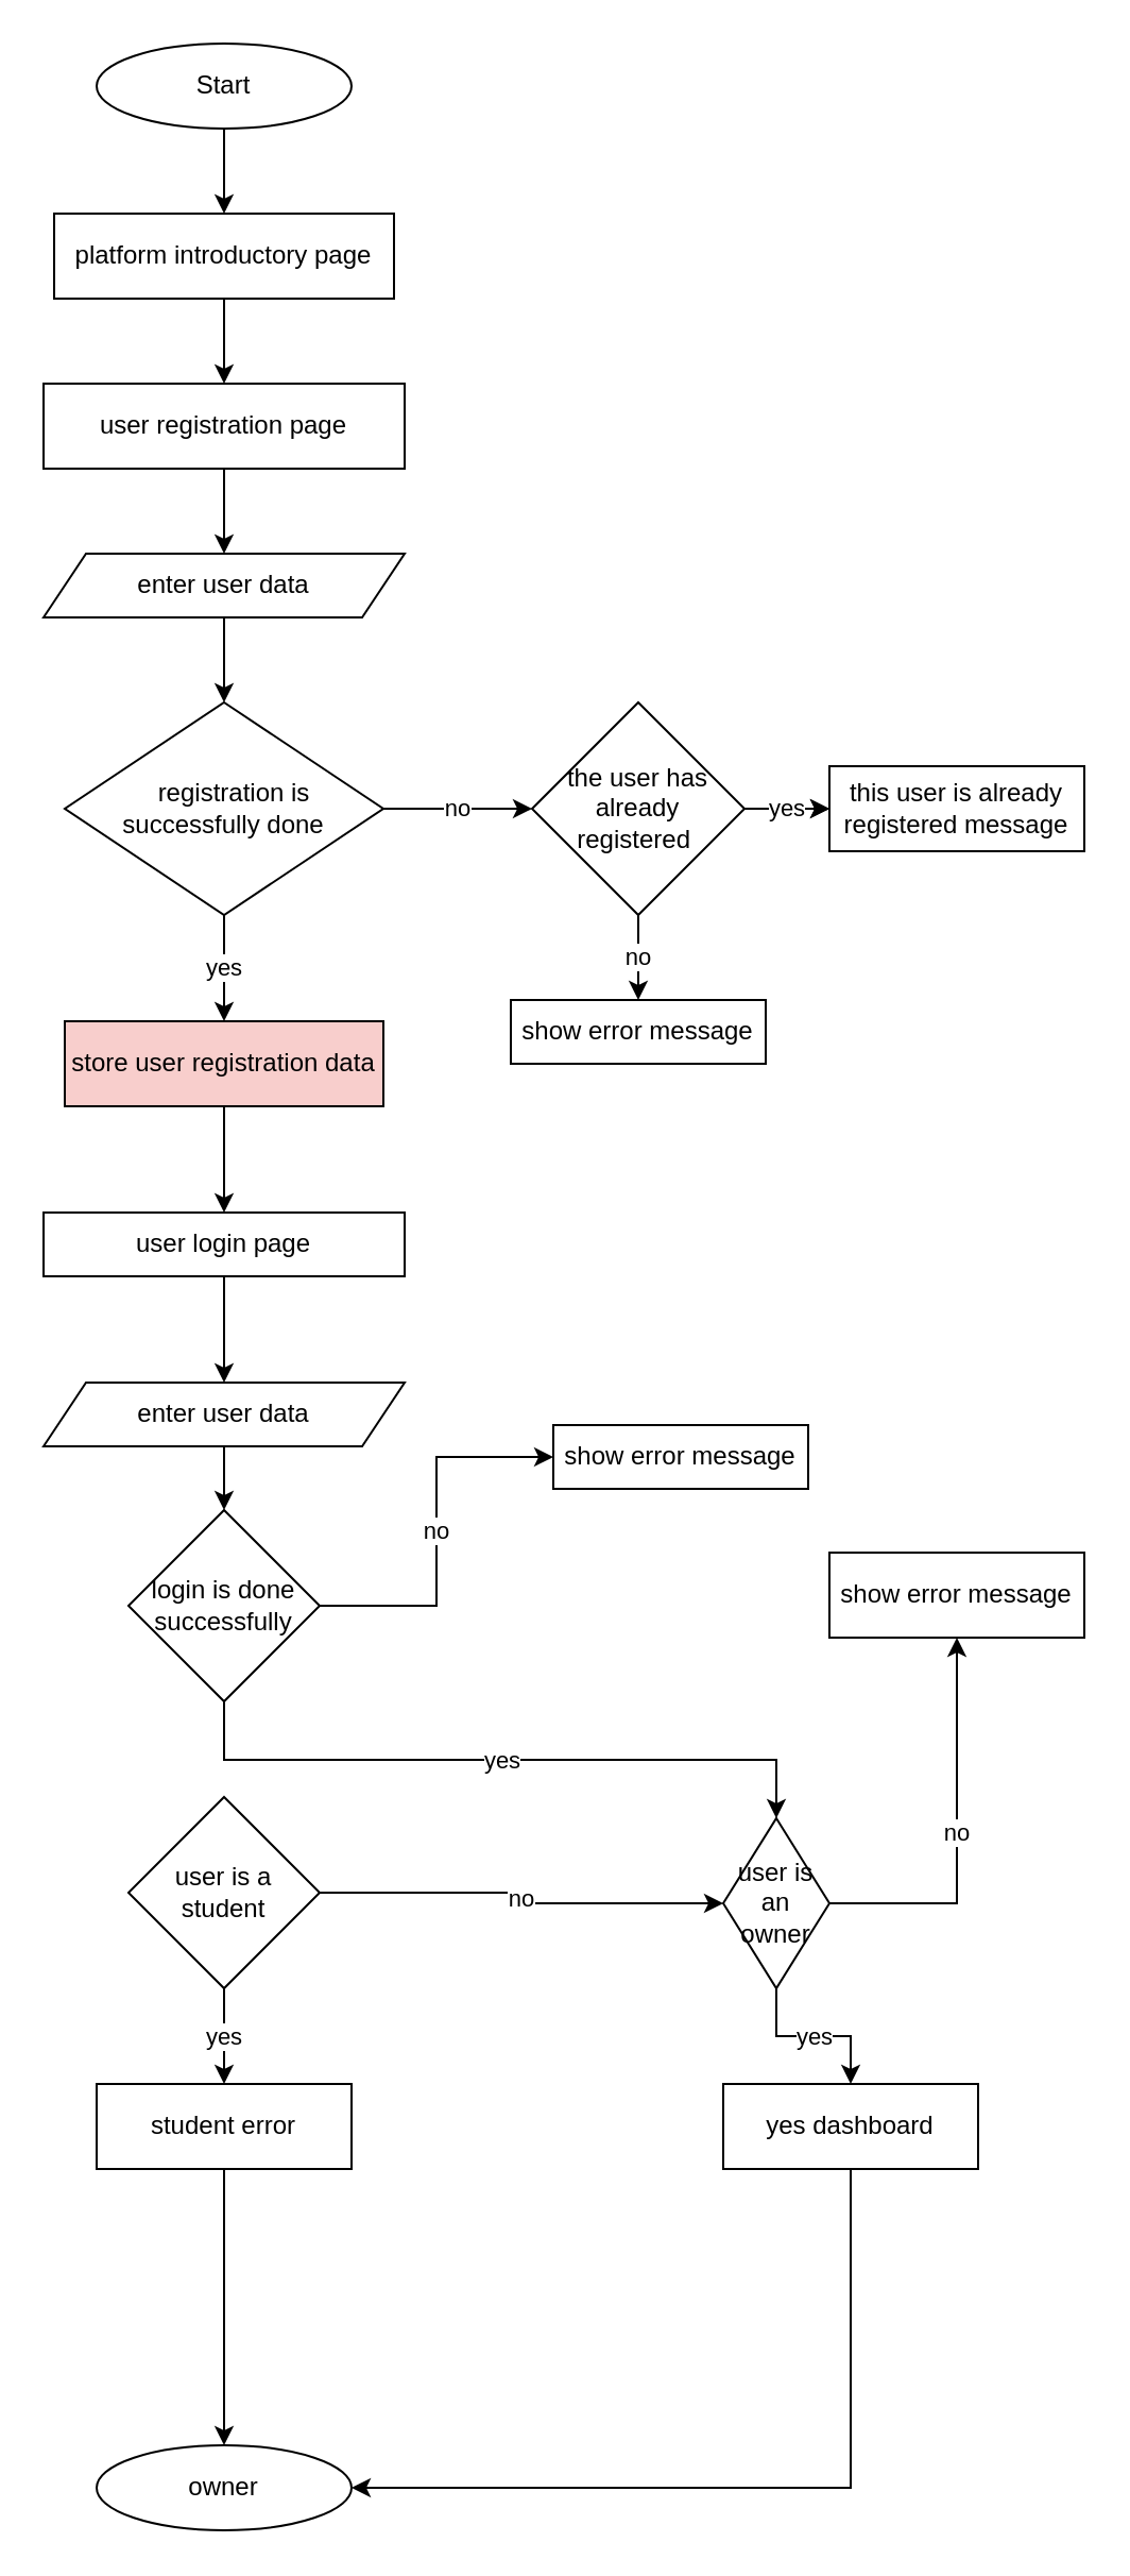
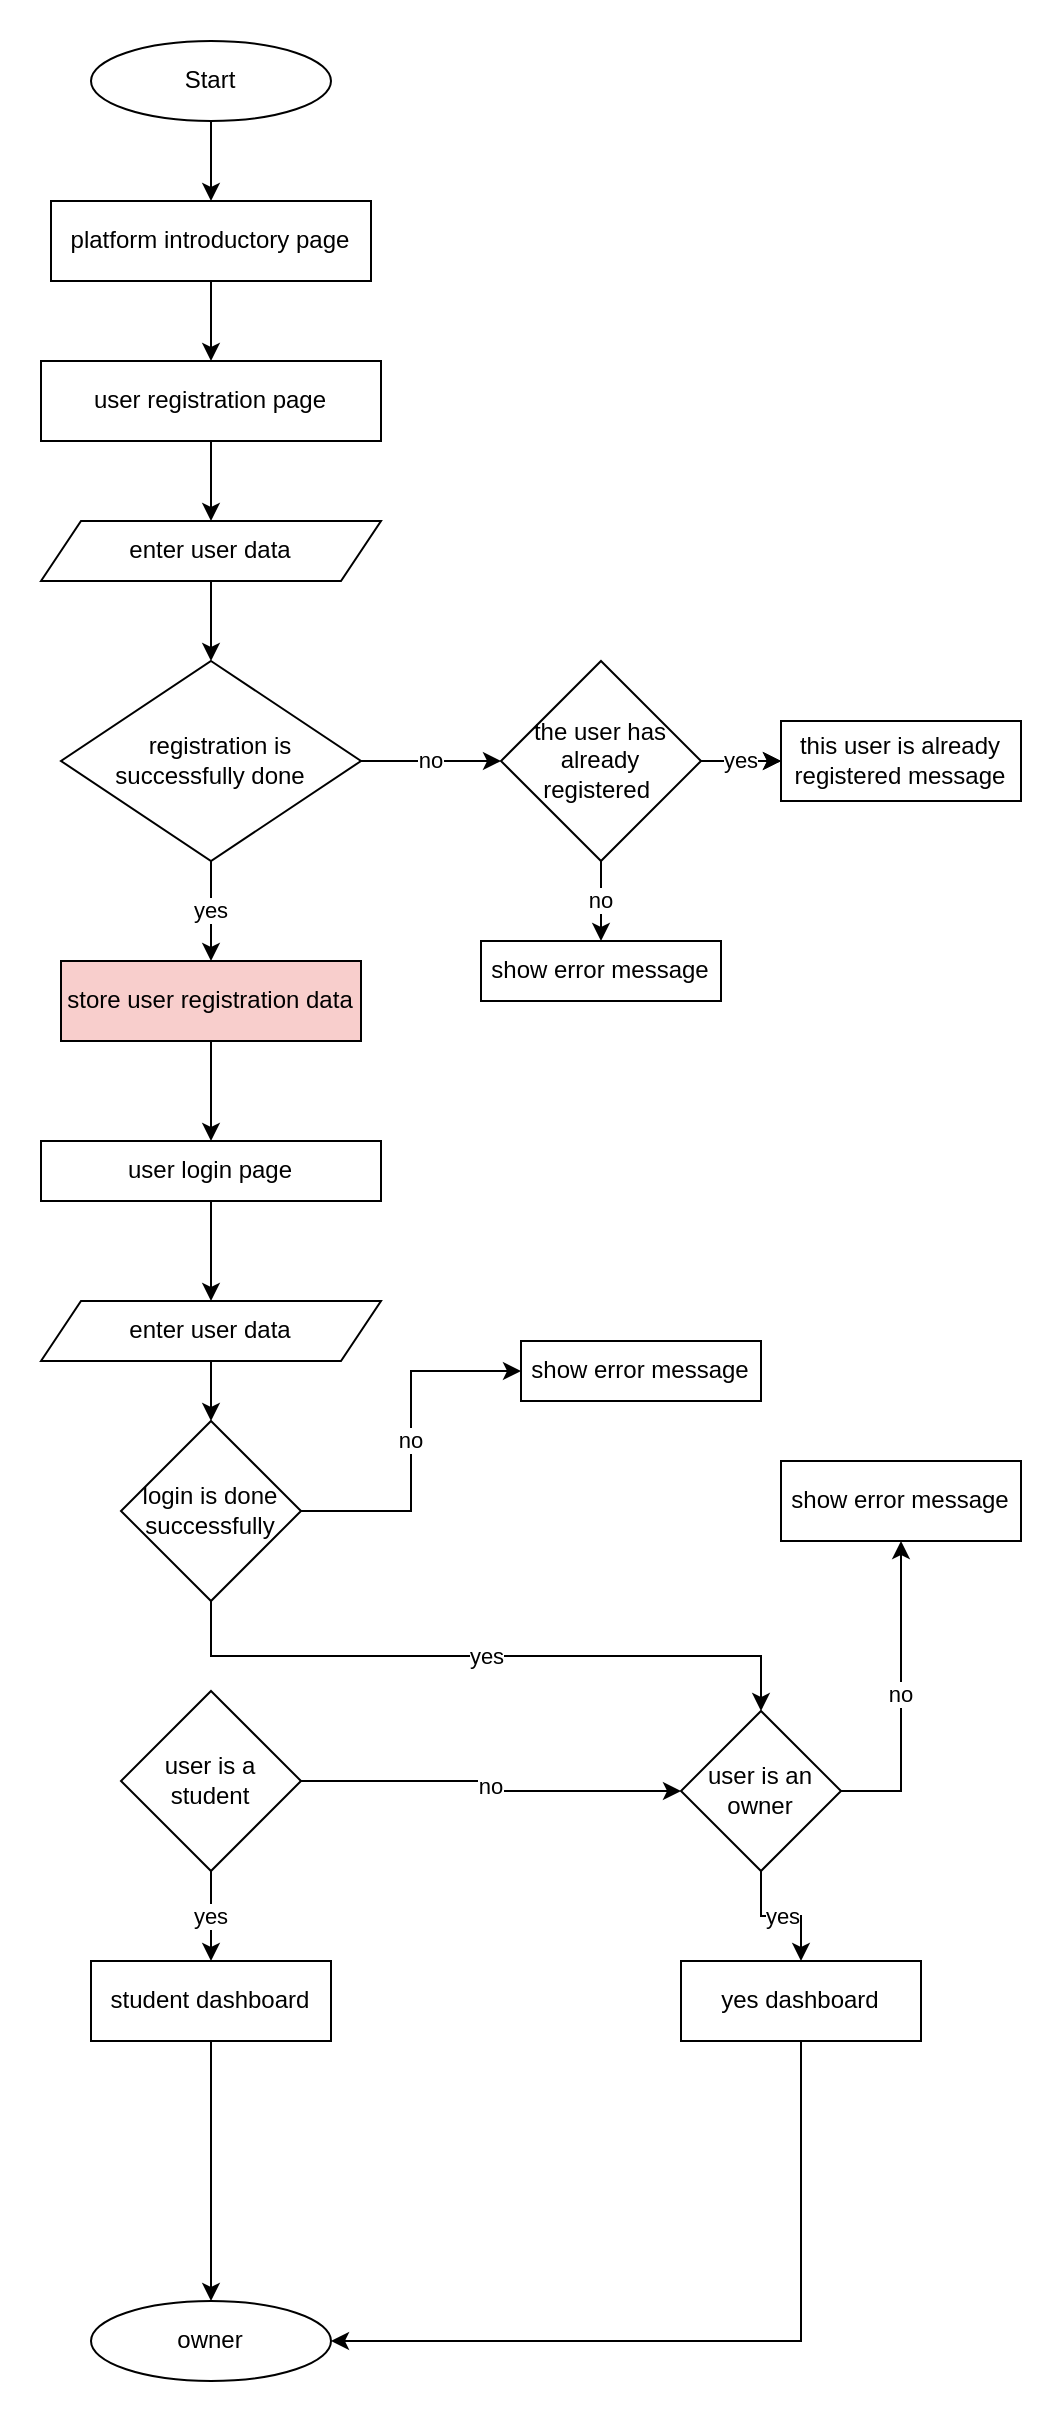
  <mxCell id="0" />
  <mxCell id="1" parent="0" />
  <mxCell id="2" style="edgeStyle=orthogonalEdgeStyle;rounded=0;orthogonalLoop=1;jettySize=auto;html=1;exitX=0.5;exitY=1;exitDx=0;exitDy=0;" parent="1" source="3" edge="1"><mxGeometry relative="1" as="geometry"><mxPoint x="105" y="100" as="targetPoint" /></mxGeometry></mxCell>
  <mxCell id="3" value="Start" style="ellipse;whiteSpace=wrap;html=1;" parent="1" vertex="1"><mxGeometry x="45" y="20" width="120" height="40" as="geometry" /></mxCell>
  <mxCell id="4" style="edgeStyle=orthogonalEdgeStyle;rounded=0;orthogonalLoop=1;jettySize=auto;html=1;exitX=0.5;exitY=1;exitDx=0;exitDy=0;" parent="1" source="5" edge="1"><mxGeometry relative="1" as="geometry"><mxPoint x="105" y="180" as="targetPoint" /></mxGeometry></mxCell>
  <mxCell id="5" value="platform introductory page" style="rounded=0;whiteSpace=wrap;html=1;" parent="1" vertex="1"><mxGeometry x="25" y="100" width="160" height="40" as="geometry" /></mxCell>
  <mxCell id="6" style="edgeStyle=orthogonalEdgeStyle;rounded=0;orthogonalLoop=1;jettySize=auto;html=1;exitX=0.5;exitY=1;exitDx=0;exitDy=0;" parent="1" source="7" target="9" edge="1"><mxGeometry relative="1" as="geometry"><mxPoint x="105" y="260" as="targetPoint" /></mxGeometry></mxCell>
  <mxCell id="7" value="user registration page" style="rounded=0;whiteSpace=wrap;html=1;" parent="1" vertex="1"><mxGeometry x="20" y="180" width="170" height="40" as="geometry" /></mxCell>
  <mxCell id="8" style="edgeStyle=orthogonalEdgeStyle;rounded=0;orthogonalLoop=1;jettySize=auto;html=1;exitX=0.5;exitY=1;exitDx=0;exitDy=0;" parent="1" source="9" target="12" edge="1"><mxGeometry relative="1" as="geometry"><mxPoint x="105" y="330" as="targetPoint" /></mxGeometry></mxCell>
  <mxCell id="9" value="enter user data" style="shape=parallelogram;perimeter=parallelogramPerimeter;whiteSpace=wrap;html=1;fixedSize=1;" parent="1" vertex="1"><mxGeometry x="20" y="260" width="170" height="30" as="geometry" /></mxCell>
  <mxCell id="10" value="no" style="edgeStyle=orthogonalEdgeStyle;rounded=0;orthogonalLoop=1;jettySize=auto;html=1;exitX=1;exitY=0.5;exitDx=0;exitDy=0;" parent="1" source="12" edge="1"><mxGeometry relative="1" as="geometry"><mxPoint x="250" y="380" as="targetPoint" /></mxGeometry></mxCell>
  <mxCell id="11" value="yes" style="edgeStyle=orthogonalEdgeStyle;rounded=0;orthogonalLoop=1;jettySize=auto;html=1;exitX=0.5;exitY=1;exitDx=0;exitDy=0;" parent="1" source="12" edge="1"><mxGeometry relative="1" as="geometry"><mxPoint x="105" y="480" as="targetPoint" /></mxGeometry></mxCell>
  <mxCell id="12" value="&amp;nbsp; &amp;nbsp;registration is successfully done" style="rhombus;whiteSpace=wrap;html=1;" parent="1" vertex="1"><mxGeometry x="30" y="330" width="150" height="100" as="geometry" /></mxCell>
  <mxCell id="13" style="edgeStyle=orthogonalEdgeStyle;rounded=0;orthogonalLoop=1;jettySize=auto;html=1;exitX=1;exitY=0.5;exitDx=0;exitDy=0;" parent="1" source="16" target="17" edge="1"><mxGeometry relative="1" as="geometry"><mxPoint x="400" y="380" as="targetPoint" /></mxGeometry></mxCell>
  <mxCell id="14" value="yes" style="edgeStyle=orthogonalEdgeStyle;rounded=0;orthogonalLoop=1;jettySize=auto;html=1;" parent="1" source="16" target="17" edge="1"><mxGeometry relative="1" as="geometry" /></mxCell>
  <mxCell id="15" value="no" style="edgeStyle=orthogonalEdgeStyle;rounded=0;orthogonalLoop=1;jettySize=auto;html=1;exitX=0.5;exitY=1;exitDx=0;exitDy=0;" parent="1" source="16" target="18" edge="1"><mxGeometry relative="1" as="geometry"><mxPoint x="300" y="460" as="targetPoint" /></mxGeometry></mxCell>
  <mxCell id="16" value="the user has already registered&amp;nbsp;" style="rhombus;whiteSpace=wrap;html=1;" parent="1" vertex="1"><mxGeometry x="250" y="330" width="100" height="100" as="geometry" /></mxCell>
  <mxCell id="17" value="this user is already registered message" style="rounded=0;whiteSpace=wrap;html=1;" parent="1" vertex="1"><mxGeometry x="390" y="360" width="120" height="40" as="geometry" /></mxCell>
  <mxCell id="18" value="show error message" style="rounded=0;whiteSpace=wrap;html=1;" parent="1" vertex="1"><mxGeometry x="240" y="470" width="120" height="30" as="geometry" /></mxCell>
  <mxCell id="19" style="edgeStyle=orthogonalEdgeStyle;rounded=0;orthogonalLoop=1;jettySize=auto;html=1;exitX=0.5;exitY=1;exitDx=0;exitDy=0;entryX=0.5;entryY=0;entryDx=0;entryDy=0;" parent="1" source="20" target="22" edge="1"><mxGeometry relative="1" as="geometry" /></mxCell>
  <mxCell id="20" value="store user registration data" style="rounded=0;whiteSpace=wrap;html=1;fillColor=#f8cecc;" parent="1" vertex="1"><mxGeometry x="30" y="480" width="150" height="40" as="geometry" /></mxCell>
  <mxCell id="21" style="edgeStyle=orthogonalEdgeStyle;rounded=0;orthogonalLoop=1;jettySize=auto;html=1;exitX=0.5;exitY=1;exitDx=0;exitDy=0;entryX=0.5;entryY=0;entryDx=0;entryDy=0;" parent="1" source="22" target="40" edge="1"><mxGeometry relative="1" as="geometry" /></mxCell>
  <mxCell id="22" value="user login page" style="rounded=0;whiteSpace=wrap;html=1;" parent="1" vertex="1"><mxGeometry x="20" y="570" width="170" height="30" as="geometry" /></mxCell>
  <mxCell id="23" value="no" style="edgeStyle=orthogonalEdgeStyle;rounded=0;orthogonalLoop=1;jettySize=auto;html=1;exitX=1;exitY=0.5;exitDx=0;exitDy=0;entryX=0;entryY=0.5;entryDx=0;entryDy=0;" parent="1" source="25" target="26" edge="1"><mxGeometry relative="1" as="geometry" /></mxCell>
  <mxCell id="24" value="yes" style="edgeStyle=orthogonalEdgeStyle;rounded=0;orthogonalLoop=1;jettySize=auto;html=1;exitX=0.5;exitY=1;exitDx=0;exitDy=0;" parent="1" source="25" target="32" edge="1"><mxGeometry relative="1" as="geometry" /></mxCell>
  <mxCell id="25" value="login is done successfully" style="rhombus;whiteSpace=wrap;html=1;" parent="1" vertex="1"><mxGeometry x="60" y="710" width="90" height="90" as="geometry" /></mxCell>
  <mxCell id="26" value="show error message" style="rounded=0;whiteSpace=wrap;html=1;" parent="1" vertex="1"><mxGeometry x="260" y="670" width="120" height="30" as="geometry" /></mxCell>
  <mxCell id="27" value="yes" style="edgeStyle=orthogonalEdgeStyle;rounded=0;orthogonalLoop=1;jettySize=auto;html=1;exitX=0.5;exitY=1;exitDx=0;exitDy=0;" parent="1" source="29" target="34" edge="1"><mxGeometry relative="1" as="geometry"><mxPoint x="105" y="920" as="targetPoint" /></mxGeometry></mxCell>
  <mxCell id="28" value="no" style="edgeStyle=orthogonalEdgeStyle;rounded=0;orthogonalLoop=1;jettySize=auto;html=1;exitX=1;exitY=0.5;exitDx=0;exitDy=0;entryX=0;entryY=0.5;entryDx=0;entryDy=0;" edge="1" parent="1" source="29" target="32"><mxGeometry relative="1" as="geometry" /></mxCell>
  <mxCell id="29" value="user is a student" style="rhombus;whiteSpace=wrap;html=1;" parent="1" vertex="1"><mxGeometry x="60" y="845" width="90" height="90" as="geometry" /></mxCell>
  <mxCell id="30" value="yes" style="edgeStyle=orthogonalEdgeStyle;rounded=0;orthogonalLoop=1;jettySize=auto;html=1;exitX=0.5;exitY=1;exitDx=0;exitDy=0;" parent="1" source="32" target="36" edge="1"><mxGeometry relative="1" as="geometry"><mxPoint x="380" y="910" as="targetPoint" /></mxGeometry></mxCell>
  <mxCell id="31" value="no" style="edgeStyle=orthogonalEdgeStyle;rounded=0;orthogonalLoop=1;jettySize=auto;html=1;exitX=1;exitY=0.5;exitDx=0;exitDy=0;" parent="1" source="32" target="37" edge="1"><mxGeometry relative="1" as="geometry"><mxPoint x="470" y="815" as="targetPoint" /></mxGeometry></mxCell>
- <mxCell id="32" value="user is an owner" style="rhombus;whiteSpace=wrap;html=1;" parent="1" vertex="1"><mxGeometry x="340" y="855" width="50" height="80" as="geometry" /></mxCell>
+ <mxCell id="32" value="user is an owner" style="rhombus;whiteSpace=wrap;html=1;" parent="1" vertex="1"><mxGeometry x="340" y="855" width="80" height="80" as="geometry" /></mxCell>
  <mxCell id="33" style="edgeStyle=orthogonalEdgeStyle;rounded=0;orthogonalLoop=1;jettySize=auto;html=1;exitX=0.5;exitY=1;exitDx=0;exitDy=0;entryX=0.5;entryY=0;entryDx=0;entryDy=0;" parent="1" source="34" target="38" edge="1"><mxGeometry relative="1" as="geometry" /></mxCell>
- <mxCell id="34" value="student error" style="rounded=0;whiteSpace=wrap;html=1;" parent="1" vertex="1"><mxGeometry x="45" y="980" width="120" height="40" as="geometry" /></mxCell>
+ <mxCell id="34" value="student dashboard" style="rounded=0;whiteSpace=wrap;html=1;" parent="1" vertex="1"><mxGeometry x="45" y="980" width="120" height="40" as="geometry" /></mxCell>
  <mxCell id="35" style="edgeStyle=orthogonalEdgeStyle;rounded=0;orthogonalLoop=1;jettySize=auto;html=1;exitX=0.5;exitY=1;exitDx=0;exitDy=0;entryX=1;entryY=0.5;entryDx=0;entryDy=0;" parent="1" source="36" target="38" edge="1"><mxGeometry relative="1" as="geometry" /></mxCell>
  <mxCell id="36" value="yes dashboard" style="rounded=0;whiteSpace=wrap;html=1;" parent="1" vertex="1"><mxGeometry x="340" y="980" width="120" height="40" as="geometry" /></mxCell>
  <mxCell id="37" value="show error message" style="rounded=0;whiteSpace=wrap;html=1;" parent="1" vertex="1"><mxGeometry x="390" y="730" width="120" height="40" as="geometry" /></mxCell>
  <mxCell id="38" value="owner" style="ellipse;whiteSpace=wrap;html=1;" parent="1" vertex="1"><mxGeometry x="45" y="1150" width="120" height="40" as="geometry" /></mxCell>
  <mxCell id="39" style="edgeStyle=orthogonalEdgeStyle;rounded=0;orthogonalLoop=1;jettySize=auto;html=1;exitX=0.5;exitY=1;exitDx=0;exitDy=0;entryX=0.5;entryY=0;entryDx=0;entryDy=0;" parent="1" source="40" target="25" edge="1"><mxGeometry relative="1" as="geometry" /></mxCell>
  <mxCell id="40" value="enter user data" style="shape=parallelogram;perimeter=parallelogramPerimeter;whiteSpace=wrap;html=1;fixedSize=1;" parent="1" vertex="1"><mxGeometry x="20" y="650" width="170" height="30" as="geometry" /></mxCell>
